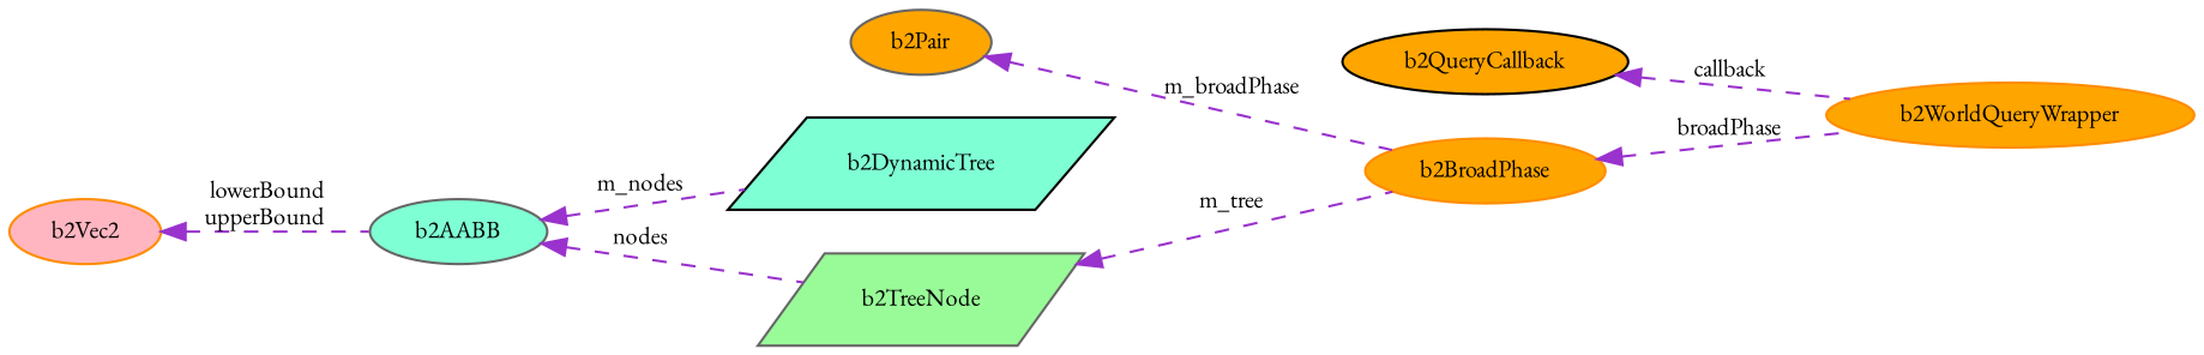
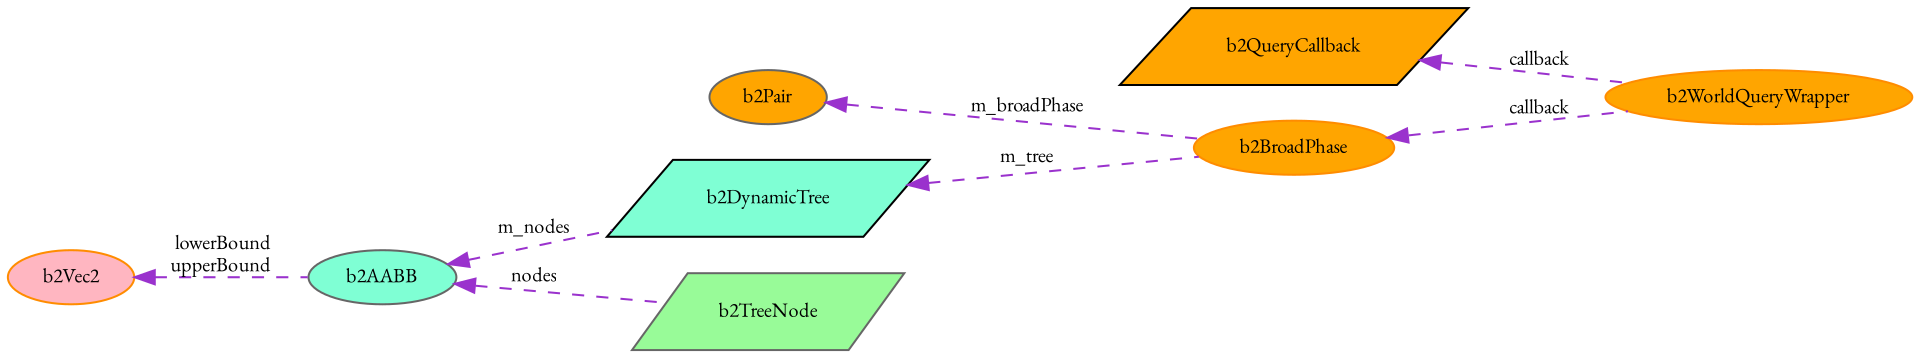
  digraph {
    fontname="EB Garamond"
    rankdir=LR
    node [color=darkorange fillcolor=orange fontname="EB Garamond" fontsize=10 shape=ellipse style=filled]
    edge [color=darkorchid3 dir=back fontname="EB Garamond" fontsize=10 labelfontname=Helvetica labelfontsize=10 style=dashed]
    n1 [fontcolor=black height=0.2 label=b2WorldQueryWrapper width=0.4]
-   n2 [color=black height=0.2 label=b2QueryCallback width=0.4]
+   n2 [color=black height=0.2 label=b2QueryCallback shape=parallelogram width=0.4]
    n3 [height=0.2 label=b2BroadPhase width=0.4]
    n4 [color=gray40 height=0.2 label=b2Pair width=0.4]
    n5 [color=black fillcolor=aquamarine height=0.2 label=b2DynamicTree shape=parallelogram width=0.4]
    n6 [color=gray40 fillcolor=palegreen height=0.2 label=b2TreeNode shape=parallelogram width=0.4]
    n7 [color=gray40 fillcolor=aquamarine height=0.2 label=b2AABB width=0.4]
    n8 [fillcolor=lightpink height=0.2 label=b2Vec2 width=0.4]
    n2 -> n1 [label=" callback"]
-   n3 -> n1 [label=" broadPhase"]
+   n3 -> n1 [label=" callback"]
    n4 -> n3 [label=" m_broadPhase"]
-   n6 -> n3 [label=" m_tree"]
+   n5 -> n3 [label=" m_tree"]
    n7 -> n5 [label=" m_nodes"]
    n7 -> n6 [label=" nodes"]
    n8 -> n7 [label=" lowerBound\nupperBound"]
  }
